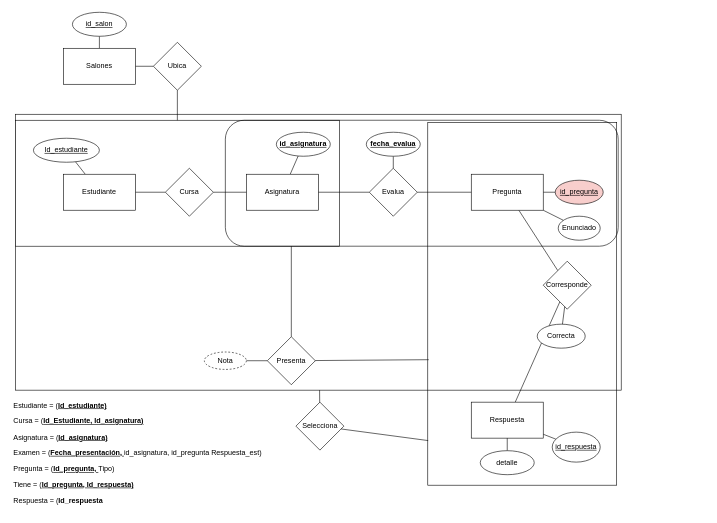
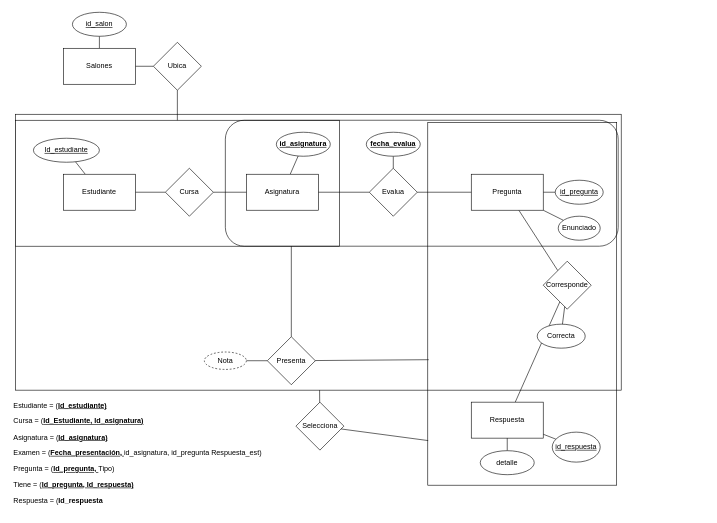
  <mxCell id="0" />
  <mxCell id="1" parent="0" />
  <mxCell id="2" value="" style="edgeStyle=none;rounded=0;orthogonalLoop=1;jettySize=auto;html=1;startArrow=none;startFill=0;endArrow=none;endFill=0;" edge="1" parent="1" source="3" target="49"><mxGeometry relative="1" as="geometry" /></mxCell>
  <mxCell id="3" value="" style="rounded=0;whiteSpace=wrap;html=1;shadow=0;glass=0;fillColor=none;" vertex="1" parent="1"><mxGeometry x="25" y="190" width="1010" height="460" as="geometry" /></mxCell>
  <mxCell id="4" value="" style="edgeStyle=none;rounded=0;orthogonalLoop=1;jettySize=auto;html=1;startArrow=none;startFill=0;endArrow=none;endFill=0;exitX=0.346;exitY=0.005;exitDx=0;exitDy=0;exitPerimeter=0;" edge="1" parent="1" source="5" target="45"><mxGeometry relative="1" as="geometry" /></mxCell>
  <mxCell id="5" value="" style="rounded=0;whiteSpace=wrap;html=1;rotation=-90;fillColor=none;" vertex="1" parent="1"><mxGeometry x="567.66" y="348.61" width="604.7" height="315" as="geometry" /></mxCell>
  <mxCell id="6" value="" style="rounded=0;whiteSpace=wrap;html=1;" vertex="1" parent="1"><mxGeometry x="25" y="200" width="540" height="210" as="geometry" /></mxCell>
  <mxCell id="7" value="" style="rounded=1;whiteSpace=wrap;html=1;glass=0;shadow=0;fillColor=none;" vertex="1" parent="1"><mxGeometry x="375" y="200" width="655" height="210" as="geometry" /></mxCell>
  <mxCell id="8" value="" style="edgeStyle=none;rounded=0;orthogonalLoop=1;jettySize=auto;html=1;startArrow=none;startFill=0;endArrow=none;endFill=0;" parent="1" source="10" target="33" edge="1"><mxGeometry relative="1" as="geometry" /></mxCell>
  <mxCell id="9" value="" style="edgeStyle=none;rounded=0;orthogonalLoop=1;jettySize=auto;html=1;startArrow=none;startFill=0;endArrow=none;endFill=0;" parent="1" source="10" target="35" edge="1"><mxGeometry relative="1" as="geometry" /></mxCell>
  <mxCell id="10" value="Asignatura" style="rounded=0;whiteSpace=wrap;html=1;" parent="1" vertex="1"><mxGeometry x="410" y="290" width="120" height="60" as="geometry" /></mxCell>
  <mxCell id="11" value="" style="edgeStyle=none;rounded=0;orthogonalLoop=1;jettySize=auto;html=1;endArrow=none;endFill=0;" parent="1" source="13" target="23" edge="1"><mxGeometry relative="1" as="geometry" /></mxCell>
  <mxCell id="12" value="" style="edgeStyle=none;rounded=0;orthogonalLoop=1;jettySize=auto;html=1;endArrow=none;endFill=0;" parent="1" source="13" target="26" edge="1"><mxGeometry relative="1" as="geometry" /></mxCell>
  <mxCell id="13" value="Estudiante" style="rounded=0;whiteSpace=wrap;html=1;" parent="1" vertex="1"><mxGeometry x="105" y="290" width="120" height="60" as="geometry" /></mxCell>
  <mxCell id="14" value="" style="edgeStyle=none;rounded=0;orthogonalLoop=1;jettySize=auto;html=1;endArrow=none;endFill=0;" parent="1" source="17" target="21" edge="1"><mxGeometry relative="1" as="geometry" /></mxCell>
  <mxCell id="15" value="" style="edgeStyle=none;rounded=0;orthogonalLoop=1;jettySize=auto;html=1;endArrow=none;endFill=0;" parent="1" source="17" target="22" edge="1"><mxGeometry relative="1" as="geometry" /></mxCell>
  <mxCell id="16" value="" style="edgeStyle=none;rounded=0;orthogonalLoop=1;jettySize=auto;html=1;endArrow=none;endFill=0;" parent="1" source="17" target="31" edge="1"><mxGeometry relative="1" as="geometry" /></mxCell>
  <mxCell id="17" value="&lt;div&gt;Pregunta&lt;/div&gt;" style="rounded=0;whiteSpace=wrap;html=1;" parent="1" vertex="1"><mxGeometry x="785" y="290" width="120" height="60" as="geometry" /></mxCell>
  <mxCell id="18" value="" style="edgeStyle=none;rounded=0;orthogonalLoop=1;jettySize=auto;html=1;endArrow=none;endFill=0;" parent="1" source="20" target="24" edge="1"><mxGeometry relative="1" as="geometry" /></mxCell>
  <mxCell id="19" value="" style="edgeStyle=none;rounded=0;orthogonalLoop=1;jettySize=auto;html=1;endArrow=none;endFill=0;" parent="1" source="20" target="31" edge="1"><mxGeometry relative="1" as="geometry" /></mxCell>
  <mxCell id="20" value="Respuesta" style="rounded=0;whiteSpace=wrap;html=1;" parent="1" vertex="1"><mxGeometry x="785" y="670" width="120" height="60" as="geometry" /></mxCell>
  <mxCell id="21" value="Enunciado" style="ellipse;whiteSpace=wrap;html=1;rounded=0;" parent="1" vertex="1"><mxGeometry x="930" y="360" width="70" height="40" as="geometry" /></mxCell>
- <mxCell id="22" value="&lt;u&gt;id_pregunta&lt;/u&gt;" style="ellipse;whiteSpace=wrap;html=1;rounded=0;fillColor=#f8cecc;" parent="1" vertex="1"><mxGeometry x="925" y="300" width="80" height="40" as="geometry" /></mxCell>
+ <mxCell id="22" value="&lt;u&gt;id_pregunta&lt;/u&gt;" style="ellipse;whiteSpace=wrap;html=1;rounded=0;" parent="1" vertex="1"><mxGeometry x="925" y="300" width="80" height="40" as="geometry" /></mxCell>
  <mxCell id="23" value="&lt;u&gt;Id_estudiante&lt;/u&gt;" style="ellipse;whiteSpace=wrap;html=1;rounded=0;" parent="1" vertex="1"><mxGeometry x="55" y="230" width="110" height="40" as="geometry" /></mxCell>
  <mxCell id="24" value="&lt;u&gt;id_respuesta&lt;/u&gt;" style="ellipse;whiteSpace=wrap;html=1;rounded=0;" parent="1" vertex="1"><mxGeometry x="920" y="720" width="80" height="50" as="geometry" /></mxCell>
  <mxCell id="25" style="edgeStyle=none;rounded=0;orthogonalLoop=1;jettySize=auto;html=1;startArrow=none;startFill=0;endArrow=none;endFill=0;entryX=0;entryY=0.5;entryDx=0;entryDy=0;" parent="1" source="26" target="10" edge="1"><mxGeometry relative="1" as="geometry"><mxPoint x="385" y="318.039" as="targetPoint" /></mxGeometry></mxCell>
  <mxCell id="26" value="Cursa" style="rhombus;whiteSpace=wrap;html=1;rounded=0;" parent="1" vertex="1"><mxGeometry x="275" y="280" width="80" height="80" as="geometry" /></mxCell>
  <mxCell id="27" value="" style="edgeStyle=none;rounded=0;orthogonalLoop=1;jettySize=auto;html=1;endArrow=none;endFill=0;" parent="1" source="29" target="30" edge="1"><mxGeometry relative="1" as="geometry" /></mxCell>
  <mxCell id="28" value="" style="edgeStyle=none;rounded=0;orthogonalLoop=1;jettySize=auto;html=1;startArrow=none;startFill=0;endArrow=none;endFill=0;" edge="1" parent="1" source="29" target="47"><mxGeometry relative="1" as="geometry" /></mxCell>
  <mxCell id="29" value="Salones" style="whiteSpace=wrap;html=1;" parent="1" vertex="1"><mxGeometry x="105" y="80" width="120" height="60" as="geometry" /></mxCell>
  <mxCell id="30" value="&lt;u&gt;id_salon&lt;/u&gt;" style="ellipse;whiteSpace=wrap;html=1;" parent="1" vertex="1"><mxGeometry x="120" y="20" width="90" height="40" as="geometry" /></mxCell>
  <mxCell id="31" value="Corresponde" style="rhombus;whiteSpace=wrap;html=1;rounded=0;" parent="1" vertex="1"><mxGeometry x="905" y="435" width="80" height="80" as="geometry" /></mxCell>
  <mxCell id="32" value="" style="edgeStyle=none;rounded=0;orthogonalLoop=1;jettySize=auto;html=1;startArrow=none;startFill=0;endArrow=none;endFill=0;" edge="1" parent="1" source="33" target="17"><mxGeometry relative="1" as="geometry" /></mxCell>
  <mxCell id="33" value="Evalua" style="rhombus;whiteSpace=wrap;html=1;rounded=0;" parent="1" vertex="1"><mxGeometry x="615" y="280" width="80" height="80" as="geometry" /></mxCell>
  <mxCell id="34" style="edgeStyle=none;rounded=0;orthogonalLoop=1;jettySize=auto;html=1;exitX=0.75;exitY=1;exitDx=0;exitDy=0;startArrow=none;startFill=0;endArrow=none;endFill=0;" parent="1" edge="1"><mxGeometry relative="1" as="geometry"><mxPoint x="535" y="500" as="sourcePoint" /><mxPoint x="535" y="500" as="targetPoint" /></mxGeometry></mxCell>
  <mxCell id="35" value="&lt;u&gt;&lt;b&gt;id_asignatura&lt;/b&gt;&lt;/u&gt;" style="ellipse;whiteSpace=wrap;html=1;rounded=0;" parent="1" vertex="1"><mxGeometry x="460" y="220" width="90" height="40" as="geometry" /></mxCell>
  <mxCell id="36" value="&lt;p class=&quot;Normal&quot;&gt;&lt;span class=&quot;tm5&quot;&gt;Estudiante = (&lt;/span&gt;&lt;strong&gt;&lt;u&gt;&lt;span class=&quot;tm6&quot;&gt;Id_estudiante)&lt;/span&gt;&lt;/u&gt;&lt;/strong&gt;&lt;/p&gt;&lt;p class=&quot;Normal&quot;&gt;&lt;span class=&quot;tm5&quot;&gt;Cursa = (&lt;/span&gt;&lt;strong&gt;&lt;u&gt;&lt;span class=&quot;tm6&quot;&gt;Id_Estudiante, Id_asignatura)&lt;/span&gt;&lt;/u&gt;&lt;/strong&gt;&lt;/p&gt;&lt;p class=&quot;Normal&quot;&gt;&lt;span class=&quot;tm5&quot;&gt;Asignatura = (&lt;/span&gt;&lt;strong&gt;&lt;u&gt;&lt;span class=&quot;tm6&quot;&gt;Id_asignatura)&lt;/span&gt;&lt;/u&gt;&lt;/strong&gt;&lt;/p&gt;&lt;p class=&quot;Normal&quot;&gt;&lt;span class=&quot;tm5&quot;&gt;Examen = (&lt;/span&gt;&lt;strong&gt;&lt;u&gt;&lt;span class=&quot;tm6&quot;&gt;Fecha_presentación, &lt;/span&gt;&lt;/u&gt;&lt;/strong&gt;&lt;span class=&quot;tm5&quot;&gt;id_asignatura, id_pregunta Respuesta_est)&lt;/span&gt;&lt;/p&gt;&lt;p class=&quot;Normal&quot;&gt;&lt;span class=&quot;tm5&quot;&gt;Pregunta = (&lt;/span&gt;&lt;strong&gt;&lt;u&gt;&lt;span class=&quot;tm6&quot;&gt;Id_pregunta, &lt;/span&gt;&lt;/u&gt;&lt;/strong&gt;&lt;span class=&quot;tm5&quot;&gt;Tipo)&lt;/span&gt;&lt;/p&gt;&lt;span class=&quot;tm5&quot;&gt;Tiene = (&lt;/span&gt;&lt;strong&gt;&lt;u&gt;&lt;span class=&quot;tm6&quot;&gt;Id_pregunta, Id_respuesta)&lt;/span&gt;&lt;/u&gt;&lt;/strong&gt;&lt;br&gt;&lt;p class=&quot;Normal&quot;&gt;&lt;span class=&quot;tm5&quot;&gt;Respuesta = (&lt;/span&gt;&lt;strong&gt;&lt;span class=&quot;tm6&quot;&gt;Id_respuesta&lt;/span&gt;&lt;/strong&gt;&lt;/p&gt;" style="text;whiteSpace=wrap;html=1;" parent="1" vertex="1"><mxGeometry x="20" y="650" width="440" height="200" as="geometry" /></mxCell>
  <mxCell id="37" value="" style="edgeStyle=none;rounded=0;orthogonalLoop=1;jettySize=auto;html=1;startArrow=none;startFill=0;endArrow=none;endFill=0;" edge="1" parent="1" source="38" target="20"><mxGeometry relative="1" as="geometry" /></mxCell>
  <mxCell id="38" value="detalle" style="ellipse;whiteSpace=wrap;html=1;rounded=0;" vertex="1" parent="1"><mxGeometry x="800" y="750.95" width="90" height="40" as="geometry" /></mxCell>
  <mxCell id="39" value="" style="edgeStyle=none;rounded=0;orthogonalLoop=1;jettySize=auto;html=1;endArrow=none;endFill=0;" edge="1" parent="1" source="40" target="31"><mxGeometry relative="1" as="geometry" /></mxCell>
  <mxCell id="40" value="Correcta" style="ellipse;whiteSpace=wrap;html=1;rounded=0;" vertex="1" parent="1"><mxGeometry x="895" y="540" width="80" height="40" as="geometry" /></mxCell>
  <mxCell id="41" value="" style="edgeStyle=none;rounded=0;orthogonalLoop=1;jettySize=auto;html=1;startArrow=none;startFill=0;endArrow=none;endFill=0;" edge="1" parent="1" source="42" target="33"><mxGeometry relative="1" as="geometry" /></mxCell>
  <mxCell id="42" value="&lt;b&gt;&lt;u&gt;fecha_evalua&lt;/u&gt;&lt;/b&gt;" style="ellipse;whiteSpace=wrap;html=1;rounded=0;" vertex="1" parent="1"><mxGeometry x="610" y="220" width="90" height="40" as="geometry" /></mxCell>
  <mxCell id="43" value="" style="edgeStyle=none;rounded=0;orthogonalLoop=1;jettySize=auto;html=1;startArrow=none;startFill=0;endArrow=none;endFill=0;" edge="1" parent="1" source="45"><mxGeometry relative="1" as="geometry"><mxPoint x="485" y="410" as="targetPoint" /></mxGeometry></mxCell>
  <mxCell id="44" value="" style="edgeStyle=none;rounded=0;orthogonalLoop=1;jettySize=auto;html=1;startArrow=none;startFill=0;endArrow=none;endFill=0;" edge="1" parent="1" source="45" target="50"><mxGeometry relative="1" as="geometry" /></mxCell>
  <mxCell id="45" value="Presenta" style="rhombus;whiteSpace=wrap;html=1;rounded=0;" vertex="1" parent="1"><mxGeometry x="445" y="560.95" width="80" height="80" as="geometry" /></mxCell>
  <mxCell id="46" value="" style="edgeStyle=none;rounded=0;orthogonalLoop=1;jettySize=auto;html=1;startArrow=none;startFill=0;endArrow=none;endFill=0;" edge="1" parent="1" source="47" target="6"><mxGeometry relative="1" as="geometry" /></mxCell>
  <mxCell id="47" value="Ubica" style="rhombus;whiteSpace=wrap;html=1;" vertex="1" parent="1"><mxGeometry x="255" y="70" width="80" height="80" as="geometry" /></mxCell>
  <mxCell id="48" style="edgeStyle=none;rounded=0;orthogonalLoop=1;jettySize=auto;html=1;entryX=0.123;entryY=0.002;entryDx=0;entryDy=0;entryPerimeter=0;startArrow=none;startFill=0;endArrow=none;endFill=0;" edge="1" parent="1" source="49" target="5"><mxGeometry relative="1" as="geometry" /></mxCell>
  <mxCell id="49" value="Selecciona" style="rhombus;whiteSpace=wrap;html=1;fillColor=none;rounded=0;shadow=0;glass=0;" vertex="1" parent="1"><mxGeometry x="492.66" y="670" width="80" height="80" as="geometry" /></mxCell>
  <mxCell id="50" value="Nota" style="ellipse;whiteSpace=wrap;html=1;rounded=0;dashed=1;" vertex="1" parent="1"><mxGeometry x="340" y="586.42" width="70" height="29.05" as="geometry" /></mxCell>
